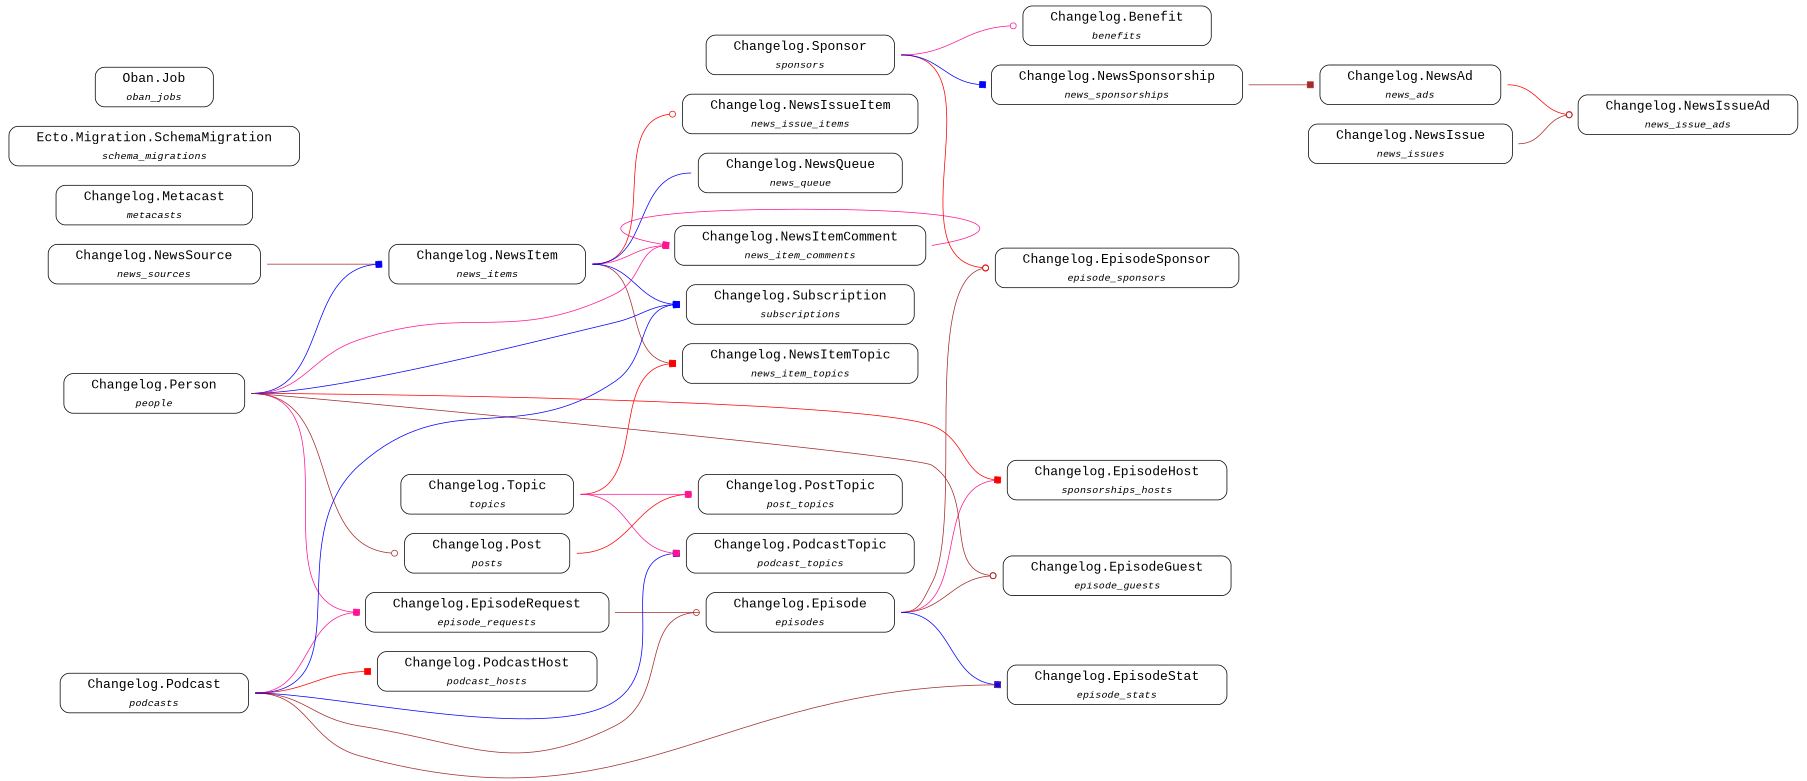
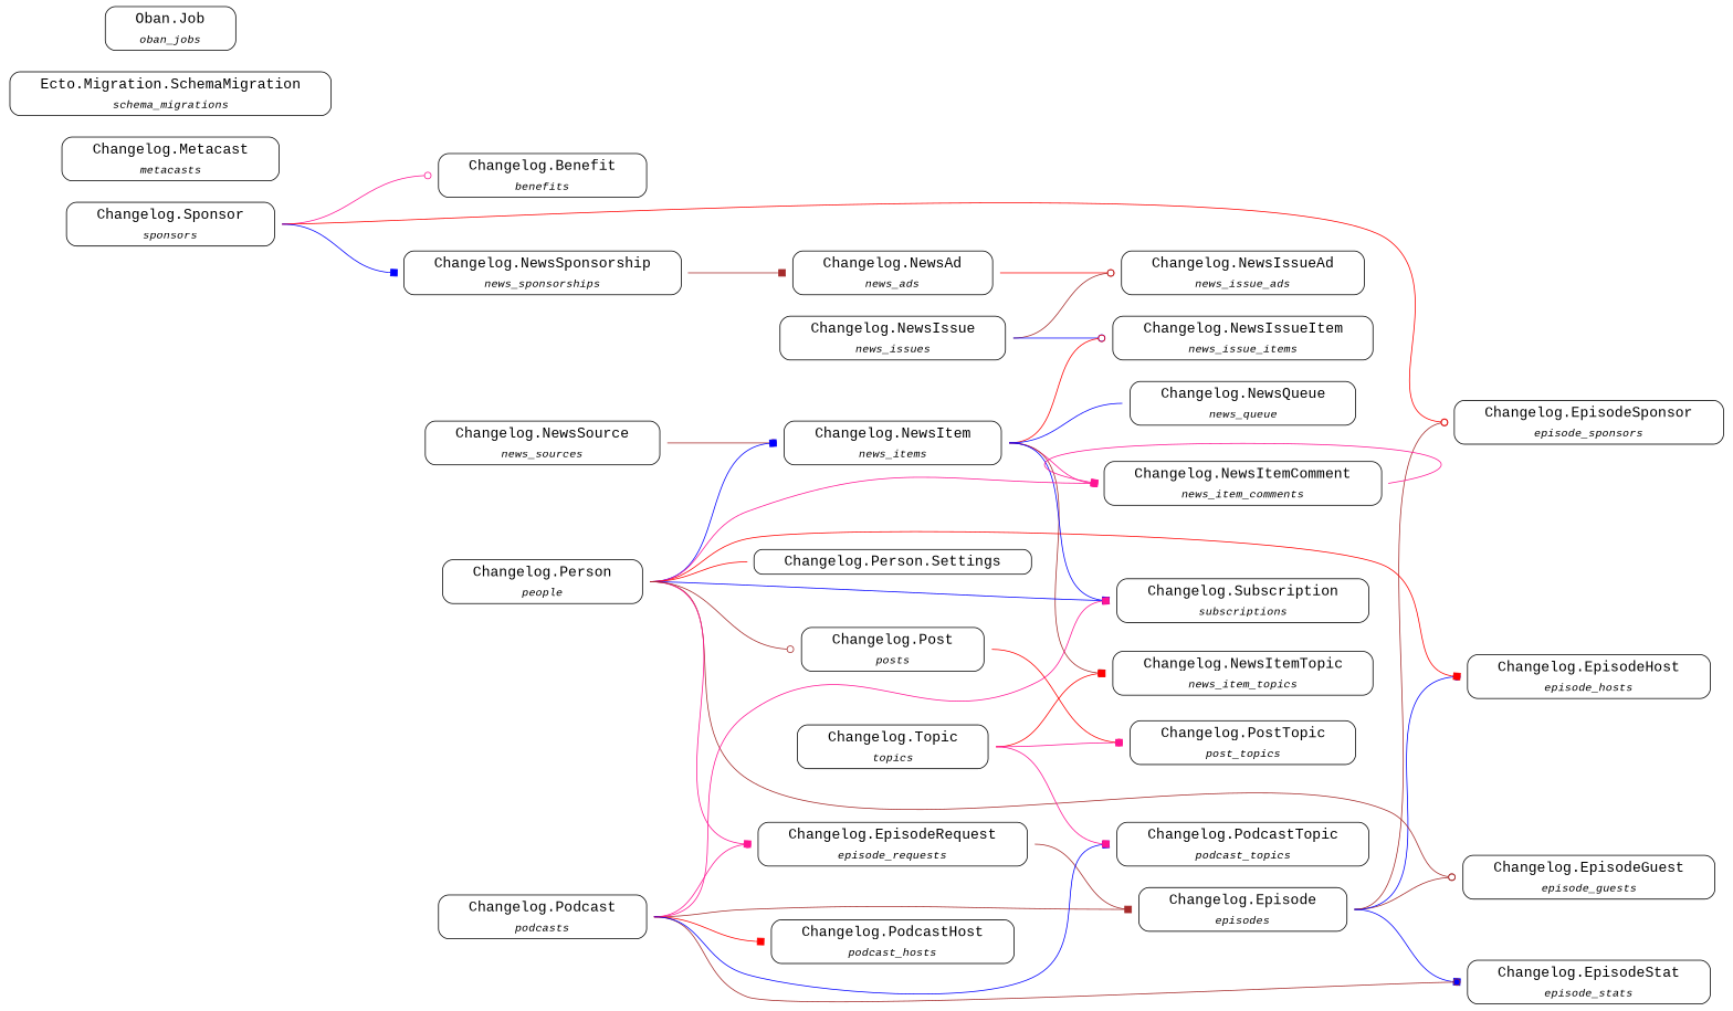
  strict digraph {
    fontname="Liberation Mono"
    rankdir=LR
    ranksep=1.0
    node [fontname="Liberation Mono" shape=none]
    edge [arrowhead=odot color=brown fontname="Liberation Mono" headport=w tailport=e]
    n1 [label=<<table align='left' border='1' style='rounded' cellspacing='0' cellpadding='4' cellborder='0'><tr><td port='header@schema_module'><font point-size='18'>   Changelog.Benefit   </font></td></tr><tr><td><font point-size='14'><i>benefits</i></font></td></tr></table>>]
    n2 [label=<<table align='left' border='1' style='rounded' cellspacing='0' cellpadding='4' cellborder='0'><tr><td port='header@schema_module'><font point-size='18'>   Changelog.Episode   </font></td></tr><tr><td><font point-size='14'><i>episodes</i></font></td></tr></table>>]
    n3 [label=<<table align='left' border='1' style='rounded' cellspacing='0' cellpadding='4' cellborder='0'><tr><td port='header@schema_module'><font point-size='18'>   Changelog.EpisodeGuest   </font></td></tr><tr><td><font point-size='14'><i>episode_guests</i></font></td></tr></table>>]
-   n4 [label=<<table align='left' border='1' style='rounded' cellspacing='0' cellpadding='4' cellborder='0'><tr><td port='header@schema_module'><font point-size='18'>   Changelog.EpisodeHost   </font></td></tr><tr><td><font point-size='14'><i>sponsorships_hosts</i></font></td></tr></table>>]
+   n4 [label=<<table align='left' border='1' style='rounded' cellspacing='0' cellpadding='4' cellborder='0'><tr><td port='header@schema_module'><font point-size='18'>   Changelog.EpisodeHost   </font></td></tr><tr><td><font point-size='14'><i>episode_hosts</i></font></td></tr></table>>]
    n5 [label=<<table align='left' border='1' style='rounded' cellspacing='0' cellpadding='4' cellborder='0'><tr><td port='header@schema_module'><font point-size='18'>   Changelog.EpisodeSponsor   </font></td></tr><tr><td><font point-size='14'><i>episode_sponsors</i></font></td></tr></table>>]
    n6 [label=<<table align='left' border='1' style='rounded' cellspacing='0' cellpadding='4' cellborder='0'><tr><td port='header@schema_module'><font point-size='18'>   Changelog.EpisodeStat   </font></td></tr><tr><td><font point-size='14'><i>episode_stats</i></font></td></tr></table>>]
    n7 [label=<<table align='left' border='1' style='rounded' cellspacing='0' cellpadding='4' cellborder='0'><tr><td port='header@schema_module'><font point-size='18'>   Changelog.EpisodeRequest   </font></td></tr><tr><td><font point-size='14'><i>episode_requests</i></font></td></tr></table>>]
    n8 [label=<<table align='left' border='1' style='rounded' cellspacing='0' cellpadding='4' cellborder='0'><tr><td port='header@schema_module'><font point-size='18'>   Changelog.Metacast   </font></td></tr><tr><td><font point-size='14'><i>metacasts</i></font></td></tr></table>>]
    n9 [label=<<table align='left' border='1' style='rounded' cellspacing='0' cellpadding='4' cellborder='0'><tr><td port='header@schema_module'><font point-size='18'>   Changelog.NewsAd   </font></td></tr><tr><td><font point-size='14'><i>news_ads</i></font></td></tr></table>>]
    n10 [label=<<table align='left' border='1' style='rounded' cellspacing='0' cellpadding='4' cellborder='0'><tr><td port='header@schema_module'><font point-size='18'>   Changelog.NewsIssueAd   </font></td></tr><tr><td><font point-size='14'><i>news_issue_ads</i></font></td></tr></table>>]
    n11 [label=<<table align='left' border='1' style='rounded' cellspacing='0' cellpadding='4' cellborder='0'><tr><td port='header@schema_module'><font point-size='18'>   Changelog.NewsIssue   </font></td></tr><tr><td><font point-size='14'><i>news_issues</i></font></td></tr></table>>]
    n12 [label=<<table align='left' border='1' style='rounded' cellspacing='0' cellpadding='4' cellborder='0'><tr><td port='header@schema_module'><font point-size='18'>   Changelog.NewsIssueItem   </font></td></tr><tr><td><font point-size='14'><i>news_issue_items</i></font></td></tr></table>>]
    n13 [label=<<table align='left' border='1' style='rounded' cellspacing='0' cellpadding='4' cellborder='0'><tr><td port='header@schema_module'><font point-size='18'>   Changelog.NewsItem   </font></td></tr><tr><td><font point-size='14'><i>news_items</i></font></td></tr></table>>]
    n14 [label=<<table align='left' border='1' style='rounded' cellspacing='0' cellpadding='4' cellborder='0'><tr><td port='header@schema_module'><font point-size='18'>   Changelog.NewsItemComment   </font></td></tr><tr><td><font point-size='14'><i>news_item_comments</i></font></td></tr></table>>]
    n15 [label=<<table align='left' border='1' style='rounded' cellspacing='0' cellpadding='4' cellborder='0'><tr><td port='header@schema_module'><font point-size='18'>   Changelog.NewsItemTopic   </font></td></tr><tr><td><font point-size='14'><i>news_item_topics</i></font></td></tr></table>>]
    n16 [label=<<table align='left' border='1' style='rounded' cellspacing='0' cellpadding='4' cellborder='0'><tr><td port='header@schema_module'><font point-size='18'>   Changelog.NewsQueue   </font></td></tr><tr><td><font point-size='14'><i>news_queue</i></font></td></tr></table>>]
    n17 [label=<<table align='left' border='1' style='rounded' cellspacing='0' cellpadding='4' cellborder='0'><tr><td port='header@schema_module'><font point-size='18'>   Changelog.Subscription   </font></td></tr><tr><td><font point-size='14'><i>subscriptions</i></font></td></tr></table>>]
    n18 [label=<<table align='left' border='1' style='rounded' cellspacing='0' cellpadding='4' cellborder='0'><tr><td port='header@schema_module'><font point-size='18'>   Changelog.NewsSource   </font></td></tr><tr><td><font point-size='14'><i>news_sources</i></font></td></tr></table>>]
    n19 [label=<<table align='left' border='1' style='rounded' cellspacing='0' cellpadding='4' cellborder='0'><tr><td port='header@schema_module'><font point-size='18'>   Changelog.NewsSponsorship   </font></td></tr><tr><td><font point-size='14'><i>news_sponsorships</i></font></td></tr></table>>]
    n20 [label=<<table align='left' border='1' style='rounded' cellspacing='0' cellpadding='4' cellborder='0'><tr><td port='header@schema_module'><font point-size='18'>   Changelog.Person   </font></td></tr><tr><td><font point-size='14'><i>people</i></font></td></tr></table>>]
+   n21 [label=<<table align='left' border='1' style='rounded' cellspacing='0' cellpadding='4' cellborder='0'><tr><td port='header@schema_module'><font point-size='18'>   Changelog.Person.Settings   </font></td></tr></table>>]
    n22 [label=<<table align='left' border='1' style='rounded' cellspacing='0' cellpadding='4' cellborder='0'><tr><td port='header@schema_module'><font point-size='18'>   Changelog.Post   </font></td></tr><tr><td><font point-size='14'><i>posts</i></font></td></tr></table>>]
    n23 [label=<<table align='left' border='1' style='rounded' cellspacing='0' cellpadding='4' cellborder='0'><tr><td port='header@schema_module'><font point-size='18'>   Changelog.PodcastHost   </font></td></tr><tr><td><font point-size='14'><i>podcast_hosts</i></font></td></tr></table>>]
    n24 [label=<<table align='left' border='1' style='rounded' cellspacing='0' cellpadding='4' cellborder='0'><tr><td port='header@schema_module'><font point-size='18'>   Changelog.PostTopic   </font></td></tr><tr><td><font point-size='14'><i>post_topics</i></font></td></tr></table>>]
    n25 [label=<<table align='left' border='1' style='rounded' cellspacing='0' cellpadding='4' cellborder='0'><tr><td port='header@schema_module'><font point-size='18'>   Changelog.Podcast   </font></td></tr><tr><td><font point-size='14'><i>podcasts</i></font></td></tr></table>>]
    n26 [label=<<table align='left' border='1' style='rounded' cellspacing='0' cellpadding='4' cellborder='0'><tr><td port='header@schema_module'><font point-size='18'>   Changelog.PodcastTopic   </font></td></tr><tr><td><font point-size='14'><i>podcast_topics</i></font></td></tr></table>>]
    n27 [label=<<table align='left' border='1' style='rounded' cellspacing='0' cellpadding='4' cellborder='0'><tr><td port='header@schema_module'><font point-size='18'>   Changelog.Sponsor   </font></td></tr><tr><td><font point-size='14'><i>sponsors</i></font></td></tr></table>>]
    n28 [label=<<table align='left' border='1' style='rounded' cellspacing='0' cellpadding='4' cellborder='0'><tr><td port='header@schema_module'><font point-size='18'>   Changelog.Topic   </font></td></tr><tr><td><font point-size='14'><i>topics</i></font></td></tr></table>>]
    n29 [label=<<table align='left' border='1' style='rounded' cellspacing='0' cellpadding='4' cellborder='0'><tr><td port='header@schema_module'><font point-size='18'>   Ecto.Migration.SchemaMigration   </font></td></tr><tr><td><font point-size='14'><i>schema_migrations</i></font></td></tr></table>>]
    n30 [label=<<table align='left' border='1' style='rounded' cellspacing='0' cellpadding='4' cellborder='0'><tr><td port='header@schema_module'><font point-size='18'>   Oban.Job   </font></td></tr><tr><td><font point-size='14'><i>oban_jobs</i></font></td></tr></table>>]
    n2 -> n3
-   n2 -> n4 [color=deeppink]
+   n2 -> n4 [color=blue]
    n2 -> n5
    n2 -> n6 [arrowhead=box color=blue]
    n7 -> n2 [dir=none arrowhead=""]
    n9 -> n10 [color=red]
    n11 -> n10
+   n11 -> n12 [color=blue]
    n13 -> n12 [color=red]
    n13 -> n14 [arrowhead=box color=deeppink]
    n13 -> n15 [arrowhead=box]
    n13 -> n16 [color=blue dir=none arrowhead=""]
    n13 -> n17 [arrowhead=box color=blue]
    n14 -> n14 [arrowhead=box color=deeppink]
    n18 -> n13
    n19 -> n9 [arrowhead=box]
    n20 -> n3
    n20 -> n4 [arrowhead=box color=red]
    n20 -> n7 [arrowhead=box color=deeppink]
    n20 -> n13 [arrowhead=box color=blue]
    n20 -> n14 [color=deeppink]
    n20 -> n17 [arrowhead=box color=blue]
+   n20 -> n21 [color=red dir=none arrowhead=""]
    n20 -> n22
    n22 -> n24 [color=red]
-   n25 -> n2
+   n25 -> n2 [arrowhead=box]
    n25 -> n6
    n25 -> n7 [color=deeppink]
-   n25 -> n17 [arrowhead=box color=blue]
+   n25 -> n17 [arrowhead=box color=deeppink]
    n25 -> n23 [arrowhead=box color=red]
    n25 -> n26 [arrowhead=box color=blue]
    n27 -> n1 [color=deeppink]
    n27 -> n5 [color=red]
    n27 -> n19 [arrowhead=box color=blue]
    n28 -> n15 [arrowhead=box color=red]
    n28 -> n24 [arrowhead=box color=deeppink]
    n28 -> n26 [arrowhead=box color=deeppink]
  }
